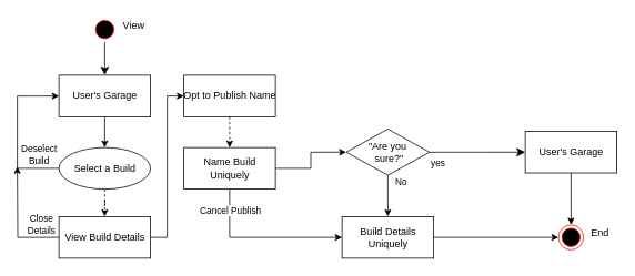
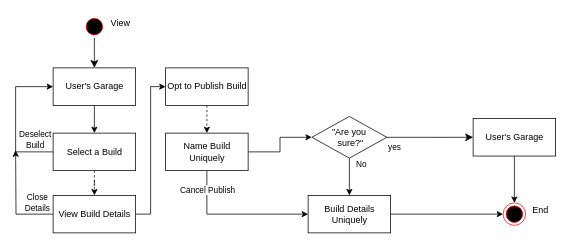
  <mxCell id="0" />
  <mxCell id="1" parent="0" />
  <mxCell id="2" value="" style="ellipse;html=1;shape=endState;fillColor=#000000;strokeColor=#ff0000;" parent="1" vertex="1"><mxGeometry x="670" y="270" width="30" height="30" as="geometry" /></mxCell>
  <mxCell id="3" value="" style="ellipse;html=1;shape=startState;fillColor=#000000;strokeColor=#ff0000;" parent="1" vertex="1"><mxGeometry x="110" y="20" width="30" height="30" as="geometry" /></mxCell>
  <mxCell id="4" value="" style="edgeStyle=orthogonalEdgeStyle;html=1;verticalAlign=bottom;endArrow=classic;endSize=8;endFill=1;" parent="1" source="3" target="6" edge="1"><mxGeometry relative="1" as="geometry"><mxPoint x="125" y="110" as="targetPoint" /></mxGeometry></mxCell>
  <mxCell id="5" style="edgeStyle=orthogonalEdgeStyle;rounded=0;orthogonalLoop=1;jettySize=auto;html=1;exitX=0.5;exitY=1;exitDx=0;exitDy=0;entryX=0.5;entryY=0;entryDx=0;entryDy=0;endArrow=classic;endFill=1;strokeColor=#000000;" parent="1" source="6" target="10" edge="1"><mxGeometry relative="1" as="geometry" /></mxCell>
  <mxCell id="6" value="User's Garage" style="html=1;" parent="1" vertex="1"><mxGeometry x="70" y="90" width="110" height="50" as="geometry" /></mxCell>
  <mxCell id="7" style="edgeStyle=orthogonalEdgeStyle;rounded=0;orthogonalLoop=1;jettySize=auto;html=1;exitX=0.5;exitY=1;exitDx=0;exitDy=0;endArrow=classic;endFill=1;strokeColor=#000000;dashed=1;" parent="1" source="10" target="30" edge="1"><mxGeometry relative="1" as="geometry"><mxPoint x="125" y="380" as="targetPoint" /></mxGeometry></mxCell>
  <mxCell id="8" style="edgeStyle=orthogonalEdgeStyle;rounded=0;orthogonalLoop=1;jettySize=auto;html=1;exitX=0;exitY=0.5;exitDx=0;exitDy=0;entryX=0;entryY=0.5;entryDx=0;entryDy=0;endArrow=classic;endFill=1;strokeColor=#000000;" parent="1" source="10" target="6" edge="1"><mxGeometry relative="1" as="geometry"><Array as="points"><mxPoint x="20" y="202" /><mxPoint x="20" y="115" /></Array></mxGeometry></mxCell>
  <mxCell id="9" value="Deselect &lt;br&gt;Build" style="edgeLabel;html=1;align=center;verticalAlign=middle;resizable=0;points=[];" parent="8" vertex="1" connectable="0"><mxGeometry x="0.011" y="2" relative="1" as="geometry"><mxPoint x="27" y="28.56" as="offset" /></mxGeometry></mxCell>
- <mxCell id="10" value="Select a Build" style="ellipse;html=1;strokeColor=#000000;" parent="1" vertex="1"><mxGeometry x="70" y="177" width="110" height="50" as="geometry" /></mxCell>
+ <mxCell id="10" value="Select a Build" style="html=1;strokeColor=#000000;" parent="1" vertex="1"><mxGeometry x="70" y="177" width="110" height="50" as="geometry" /></mxCell>
  <mxCell id="11" style="edgeStyle=orthogonalEdgeStyle;rounded=0;orthogonalLoop=1;jettySize=auto;html=1;exitX=0.5;exitY=1;exitDx=0;exitDy=0;endArrow=classic;endFill=1;strokeColor=#000000;entryX=0.5;entryY=0;entryDx=0;entryDy=0;dashed=1;" parent="1" source="12" target="24" edge="1"><mxGeometry relative="1" as="geometry"><mxPoint x="310" y="340" as="targetPoint" /></mxGeometry></mxCell>
- <mxCell id="12" value="Opt to Publish Name" style="html=1;strokeColor=#000000;" parent="1" vertex="1"><mxGeometry x="220" y="90" width="110" height="50" as="geometry" /></mxCell>
+ <mxCell id="12" value="Opt to Publish Build" style="html=1;strokeColor=#000000;" parent="1" vertex="1"><mxGeometry x="220" y="90" width="110" height="50" as="geometry" /></mxCell>
  <mxCell id="13" style="edgeStyle=orthogonalEdgeStyle;rounded=0;orthogonalLoop=1;jettySize=auto;html=1;exitX=0.5;exitY=1;exitDx=0;exitDy=0;endArrow=classic;endFill=1;strokeColor=#000000;" parent="1" source="15" target="26" edge="1"><mxGeometry relative="1" as="geometry"><mxPoint x="540" y="180" as="targetPoint" /></mxGeometry></mxCell>
  <mxCell id="14" value="No" style="edgeLabel;html=1;align=center;verticalAlign=middle;resizable=0;points=[];" parent="13" vertex="1" connectable="0"><mxGeometry x="-0.57" y="-2" relative="1" as="geometry"><mxPoint x="17" y="-4.34" as="offset" /></mxGeometry></mxCell>
  <mxCell id="15" value="&quot;Are you&lt;br&gt;&amp;nbsp;sure?&quot;" style="rhombus;whiteSpace=wrap;html=1;" parent="1" vertex="1"><mxGeometry x="415" y="154.78" width="100" height="55.56" as="geometry" /></mxCell>
  <mxCell id="16" value="yes" style="edgeStyle=orthogonalEdgeStyle;html=1;align=left;verticalAlign=top;endArrow=classic;endSize=8;entryX=0;entryY=0.5;entryDx=0;entryDy=0;endFill=1;rounded=0;" parent="1" source="15" target="18" edge="1"><mxGeometry x="-1" relative="1" as="geometry"><mxPoint x="90" y="597.22" as="targetPoint" /></mxGeometry></mxCell>
  <mxCell id="17" style="edgeStyle=orthogonalEdgeStyle;rounded=0;orthogonalLoop=1;jettySize=auto;html=1;exitX=0.5;exitY=1;exitDx=0;exitDy=0;entryX=0.5;entryY=0;entryDx=0;entryDy=0;endArrow=classic;endFill=1;strokeColor=#000000;" parent="1" source="18" target="2" edge="1"><mxGeometry relative="1" as="geometry" /></mxCell>
  <mxCell id="18" value="User's Garage" style="html=1;strokeColor=#000000;" parent="1" vertex="1"><mxGeometry x="630" y="157.56" width="110" height="50" as="geometry" /></mxCell>
  <mxCell id="19" value="End" style="text;html=1;strokeColor=none;fillColor=none;align=center;verticalAlign=middle;whiteSpace=wrap;rounded=0;" parent="1" vertex="1"><mxGeometry x="700" y="270" width="40" height="20" as="geometry" /></mxCell>
  <mxCell id="20" value="View" style="text;html=1;strokeColor=none;fillColor=none;align=center;verticalAlign=middle;whiteSpace=wrap;rounded=0;" parent="1" vertex="1"><mxGeometry x="140" y="20" width="40" height="20" as="geometry" /></mxCell>
  <mxCell id="21" style="edgeStyle=orthogonalEdgeStyle;rounded=0;orthogonalLoop=1;jettySize=auto;html=1;exitX=1;exitY=0.5;exitDx=0;exitDy=0;entryX=0;entryY=0.5;entryDx=0;entryDy=0;endArrow=classic;endFill=1;strokeColor=#000000;" parent="1" source="24" target="15" edge="1"><mxGeometry relative="1" as="geometry" /></mxCell>
  <mxCell id="22" style="edgeStyle=orthogonalEdgeStyle;rounded=0;orthogonalLoop=1;jettySize=auto;html=1;exitX=0.5;exitY=1;exitDx=0;exitDy=0;endArrow=classic;endFill=1;strokeColor=#000000;entryX=0;entryY=0.5;entryDx=0;entryDy=0;" parent="1" source="24" target="26" edge="1"><mxGeometry relative="1" as="geometry"><mxPoint x="275" y="370" as="targetPoint" /></mxGeometry></mxCell>
  <mxCell id="23" value="Cancel Publish" style="edgeLabel;html=1;align=center;verticalAlign=middle;resizable=0;points=[];" parent="22" vertex="1" connectable="0"><mxGeometry x="-0.411" relative="1" as="geometry"><mxPoint y="-31.44" as="offset" /></mxGeometry></mxCell>
  <mxCell id="24" value="Name Build &lt;br&gt;Uniquely" style="html=1;strokeColor=#000000;" parent="1" vertex="1"><mxGeometry x="220" y="177" width="110" height="50" as="geometry" /></mxCell>
  <mxCell id="25" style="edgeStyle=orthogonalEdgeStyle;rounded=0;orthogonalLoop=1;jettySize=auto;html=1;exitX=1;exitY=0.5;exitDx=0;exitDy=0;endArrow=classic;endFill=1;strokeColor=#000000;" parent="1" source="26" target="2" edge="1"><mxGeometry relative="1" as="geometry" /></mxCell>
  <mxCell id="26" value="Build Details&lt;br&gt;Uniquely" style="html=1;" parent="1" vertex="1"><mxGeometry x="410" y="260" width="110" height="50" as="geometry" /></mxCell>
  <mxCell id="27" style="edgeStyle=orthogonalEdgeStyle;rounded=0;orthogonalLoop=1;jettySize=auto;html=1;exitX=1;exitY=0.5;exitDx=0;exitDy=0;entryX=0;entryY=0.5;entryDx=0;entryDy=0;endArrow=classic;endFill=1;strokeColor=#000000;" parent="1" source="30" target="12" edge="1"><mxGeometry relative="1" as="geometry" /></mxCell>
  <mxCell id="28" style="edgeStyle=orthogonalEdgeStyle;rounded=0;orthogonalLoop=1;jettySize=auto;html=1;exitX=0;exitY=0.5;exitDx=0;exitDy=0;endArrow=classic;endFill=1;strokeColor=#000000;" edge="1" parent="1" source="30"><mxGeometry relative="1" as="geometry"><mxPoint x="20" y="200" as="targetPoint" /></mxGeometry></mxCell>
  <mxCell id="29" value="Close&lt;br&gt;Details" style="edgeLabel;html=1;align=center;verticalAlign=middle;resizable=0;points=[];" vertex="1" connectable="0" parent="28"><mxGeometry x="-0.615" y="-2" relative="1" as="geometry"><mxPoint x="4" y="-14" as="offset" /></mxGeometry></mxCell>
  <mxCell id="30" value="View Build Details" style="html=1;" parent="1" vertex="1"><mxGeometry x="70" y="260" width="110" height="50" as="geometry" /></mxCell>
